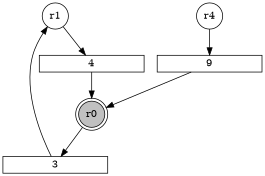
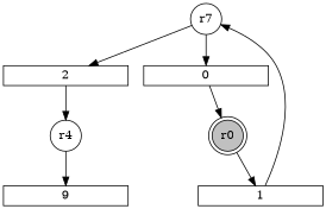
  digraph {
    node [shape=rect forcelabels=false]
-   r1 [fixedsize=2 shape=circle forcelabels=""]
+   r1 [fixedsize=2 shape=circle label=r7 forcelabels=""]
    n2 [fixedsize=2 label=r4 shape=circle forcelabels=""]
    r0 [color=black fillcolor=gray fixedsize=2 shape=doublecircle style=filled forcelabels=""]
-   1 [height=0.2 width=2 label=3]
+   1 [height=0.2 width=2]
+   2 [height=0.2 width=2]
    n6 [height=0.2 label=9 width=2]
-   4 [height=0.2 width=2]
+   4 [height=0.2 width=2 label=0]
    subgraph sub_1 {
      r1
      n2
    }
    subgraph sub_2 {
      r0
    }
    subgraph sub_3 {
      1
+     2
      n6
      4
    }
+   r1 -> 2
    r1 -> 4
    n2 -> n6
    r0 -> 1
    1 -> r1
-   n6 -> r0
+   2 -> n2
    4 -> r0
  }
